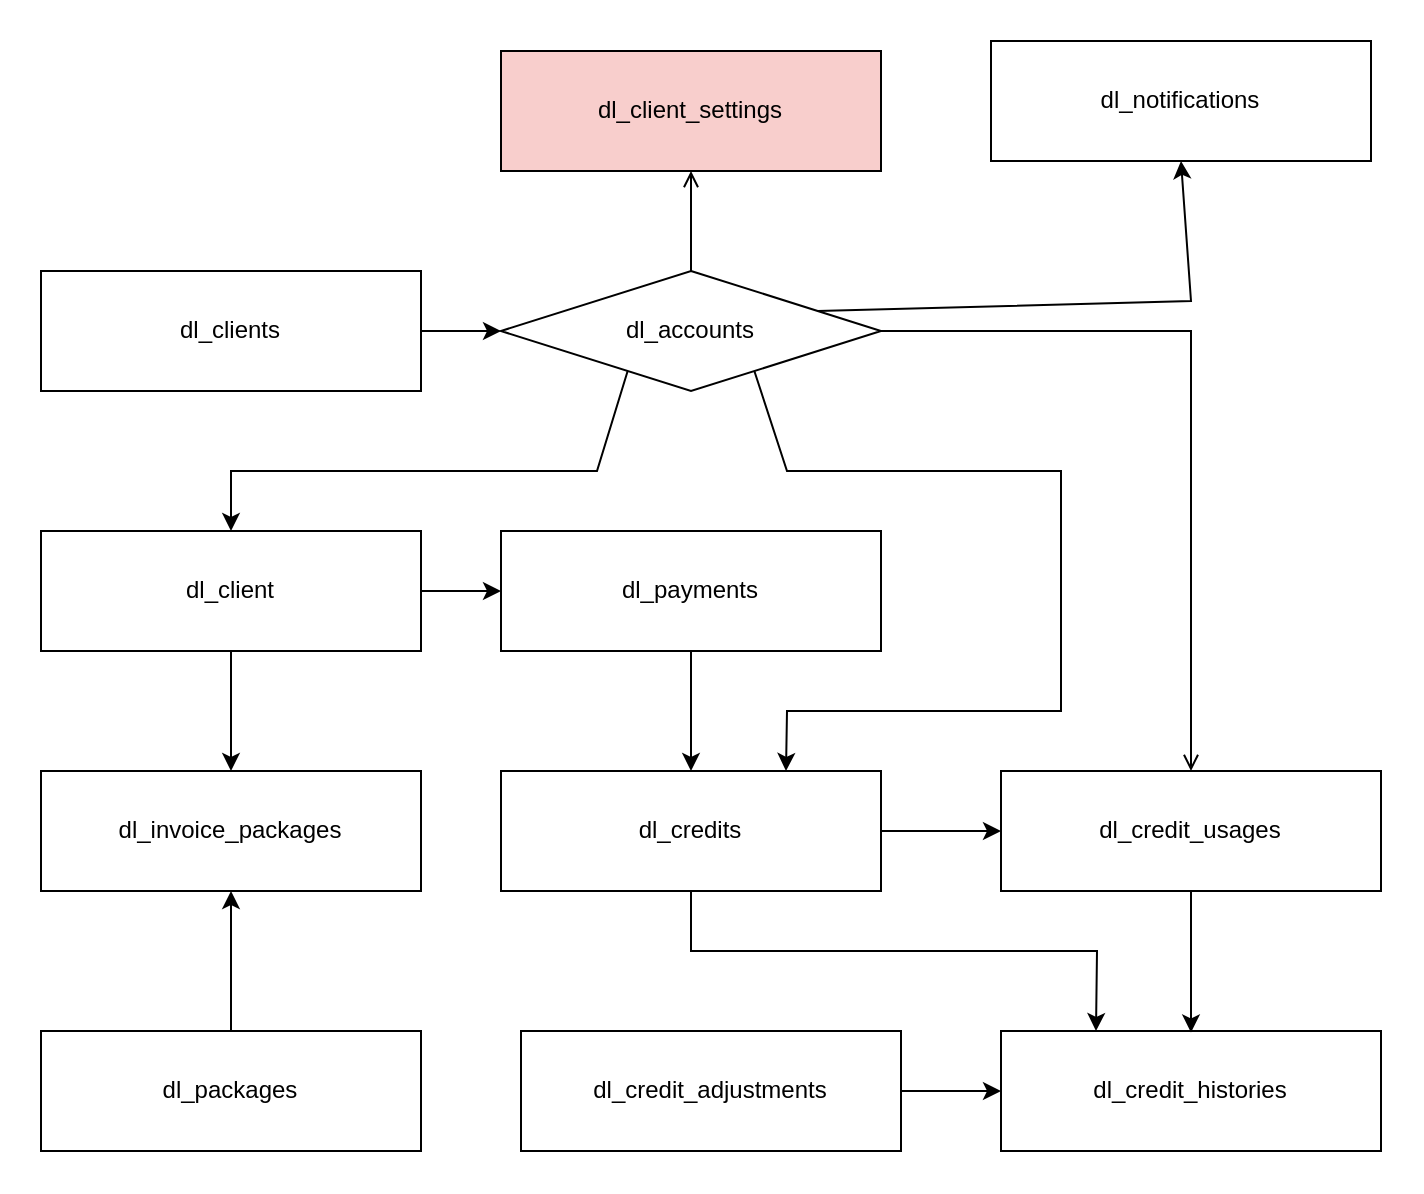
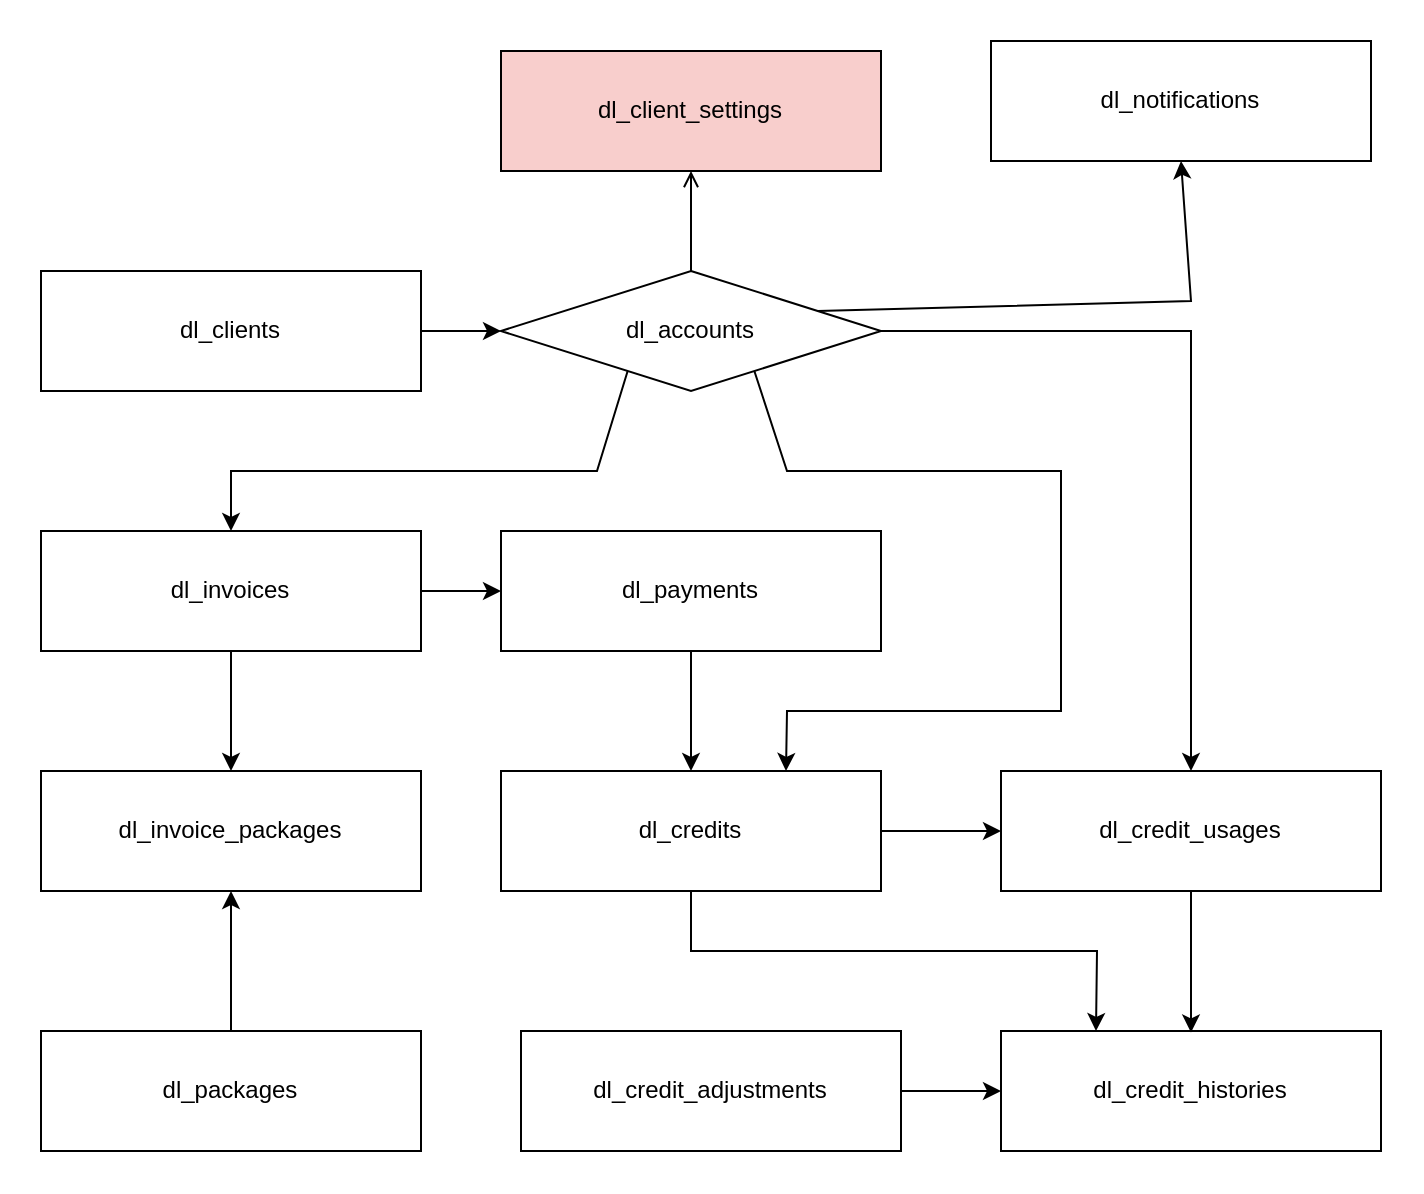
  <mxCell id="0" />
  <mxCell id="1" parent="0" />
  <mxCell id="2" value="dl_client_settings" style="rounded=0;whiteSpace=wrap;html=1;fillColor=#f8cecc;" vertex="1" parent="1"><mxGeometry x="250" y="25" width="190" height="60" as="geometry" /></mxCell>
  <mxCell id="3" value="dl_clients" style="rounded=0;whiteSpace=wrap;html=1;" vertex="1" parent="1"><mxGeometry x="20" y="135" width="190" height="60" as="geometry" /></mxCell>
  <mxCell id="4" value="dl_accounts" style="rhombus;whiteSpace=wrap;html=1;" vertex="1" parent="1"><mxGeometry x="250" y="135" width="190" height="60" as="geometry" /></mxCell>
- <mxCell id="5" value="dl_client" style="rounded=0;whiteSpace=wrap;html=1;" vertex="1" parent="1"><mxGeometry x="20" y="265" width="190" height="60" as="geometry" /></mxCell>
+ <mxCell id="5" value="dl_invoices" style="rounded=0;whiteSpace=wrap;html=1;" vertex="1" parent="1"><mxGeometry x="20" y="265" width="190" height="60" as="geometry" /></mxCell>
  <mxCell id="6" value="dl_payments" style="rounded=0;whiteSpace=wrap;html=1;" vertex="1" parent="1"><mxGeometry x="250" y="265" width="190" height="60" as="geometry" /></mxCell>
  <mxCell id="7" value="dl_invoice_packages" style="rounded=0;whiteSpace=wrap;html=1;" vertex="1" parent="1"><mxGeometry x="20" y="385" width="190" height="60" as="geometry" /></mxCell>
  <mxCell id="8" value="dl_packages" style="rounded=0;whiteSpace=wrap;html=1;" vertex="1" parent="1"><mxGeometry x="20" y="515" width="190" height="60" as="geometry" /></mxCell>
  <mxCell id="9" value="dl_credits" style="rounded=0;whiteSpace=wrap;html=1;" vertex="1" parent="1"><mxGeometry x="250" y="385" width="190" height="60" as="geometry" /></mxCell>
  <mxCell id="10" value="dl_credit_usages" style="rounded=0;whiteSpace=wrap;html=1;" vertex="1" parent="1"><mxGeometry x="500" y="385" width="190" height="60" as="geometry" /></mxCell>
  <mxCell id="11" value="dl_credit_adjustments" style="rounded=0;whiteSpace=wrap;html=1;" vertex="1" parent="1"><mxGeometry x="260" y="515" width="190" height="60" as="geometry" /></mxCell>
  <mxCell id="12" value="dl_credit_histories" style="rounded=0;whiteSpace=wrap;html=1;" vertex="1" parent="1"><mxGeometry x="500" y="515" width="190" height="60" as="geometry" /></mxCell>
  <mxCell id="13" value="" style="endArrow=classic;html=1;rounded=0;exitX=1;exitY=0.5;exitDx=0;exitDy=0;entryX=0;entryY=0.5;entryDx=0;entryDy=0;" edge="1" parent="1" source="3" target="4"><mxGeometry width="50" height="50" relative="1" as="geometry"><mxPoint x="200" y="205" as="sourcePoint" /><mxPoint x="250" y="155" as="targetPoint" /></mxGeometry></mxCell>
  <mxCell id="14" value="" style="endArrow=open;html=1;rounded=0;exitX=0.5;exitY=0;exitDx=0;exitDy=0;entryX=0.5;entryY=1;entryDx=0;entryDy=0;" edge="1" parent="1" source="4" target="2"><mxGeometry width="50" height="50" relative="1" as="geometry"><mxPoint x="300" y="145" as="sourcePoint" /><mxPoint x="350" y="95" as="targetPoint" /></mxGeometry></mxCell>
  <mxCell id="15" value="" style="endArrow=classic;html=1;rounded=0;exitX=0.25;exitY=1;exitDx=0;exitDy=0;entryX=0.5;entryY=0;entryDx=0;entryDy=0;" edge="1" parent="1" source="4" target="5"><mxGeometry width="50" height="50" relative="1" as="geometry"><mxPoint x="60" y="275" as="sourcePoint" /><mxPoint x="110" y="225" as="targetPoint" /><Array as="points"><mxPoint x="298" y="235" /><mxPoint x="115" y="235" /></Array></mxGeometry></mxCell>
- <mxCell id="16" value="" style="endArrow=open;html=1;rounded=0;exitX=1;exitY=0.5;exitDx=0;exitDy=0;entryX=0.5;entryY=0;entryDx=0;entryDy=0;" edge="1" parent="1" source="4" target="10"><mxGeometry width="50" height="50" relative="1" as="geometry"><mxPoint x="490" y="275" as="sourcePoint" /><mxPoint x="540" y="225" as="targetPoint" /><Array as="points"><mxPoint x="595" y="165" /></Array></mxGeometry></mxCell>
+ <mxCell id="16" value="" style="endArrow=classic;html=1;rounded=0;exitX=1;exitY=0.5;exitDx=0;exitDy=0;entryX=0.5;entryY=0;entryDx=0;entryDy=0;" edge="1" parent="1" source="4" target="10"><mxGeometry width="50" height="50" relative="1" as="geometry"><mxPoint x="490" y="275" as="sourcePoint" /><mxPoint x="540" y="225" as="targetPoint" /><Array as="points"><mxPoint x="595" y="165" /></Array></mxGeometry></mxCell>
  <mxCell id="17" value="" style="endArrow=classic;html=1;rounded=0;exitX=1;exitY=0.5;exitDx=0;exitDy=0;entryX=0;entryY=0.5;entryDx=0;entryDy=0;" edge="1" parent="1" source="5" target="6"><mxGeometry width="50" height="50" relative="1" as="geometry"><mxPoint x="190" y="335" as="sourcePoint" /><mxPoint x="240" y="285" as="targetPoint" /></mxGeometry></mxCell>
  <mxCell id="18" value="" style="endArrow=classic;html=1;rounded=0;exitX=0.5;exitY=1;exitDx=0;exitDy=0;" edge="1" parent="1" source="5" target="7"><mxGeometry width="50" height="50" relative="1" as="geometry"><mxPoint x="140" y="395" as="sourcePoint" /><mxPoint x="190" y="345" as="targetPoint" /></mxGeometry></mxCell>
  <mxCell id="19" value="" style="endArrow=classic;html=1;rounded=0;entryX=0.5;entryY=1;entryDx=0;entryDy=0;exitX=0.5;exitY=0;exitDx=0;exitDy=0;" edge="1" parent="1" source="8" target="7"><mxGeometry width="50" height="50" relative="1" as="geometry"><mxPoint x="110" y="515" as="sourcePoint" /><mxPoint x="160" y="465" as="targetPoint" /></mxGeometry></mxCell>
  <mxCell id="20" value="" style="endArrow=classic;html=1;rounded=0;exitX=0.5;exitY=1;exitDx=0;exitDy=0;entryX=0.5;entryY=0;entryDx=0;entryDy=0;" edge="1" parent="1" source="6" target="9"><mxGeometry width="50" height="50" relative="1" as="geometry"><mxPoint x="350" y="375" as="sourcePoint" /><mxPoint x="400" y="325" as="targetPoint" /></mxGeometry></mxCell>
  <mxCell id="21" value="" style="endArrow=classic;html=1;rounded=0;entryX=0;entryY=0.5;entryDx=0;entryDy=0;exitX=1;exitY=0.5;exitDx=0;exitDy=0;" edge="1" parent="1" source="9" target="10"><mxGeometry width="50" height="50" relative="1" as="geometry"><mxPoint x="450" y="435" as="sourcePoint" /><mxPoint x="500" y="385" as="targetPoint" /></mxGeometry></mxCell>
  <mxCell id="22" value="" style="endArrow=classic;html=1;rounded=0;exitX=1;exitY=0.5;exitDx=0;exitDy=0;entryX=0;entryY=0.5;entryDx=0;entryDy=0;" edge="1" parent="1" source="11" target="12"><mxGeometry width="50" height="50" relative="1" as="geometry"><mxPoint x="460" y="575" as="sourcePoint" /><mxPoint x="510" y="525" as="targetPoint" /></mxGeometry></mxCell>
  <mxCell id="23" value="" style="endArrow=classic;html=1;rounded=0;" edge="1" parent="1" source="10"><mxGeometry width="50" height="50" relative="1" as="geometry"><mxPoint x="595" y="495" as="sourcePoint" /><mxPoint x="595" y="515.711" as="targetPoint" /></mxGeometry></mxCell>
  <mxCell id="24" value="" style="endArrow=classic;html=1;rounded=0;exitX=0.5;exitY=1;exitDx=0;exitDy=0;entryX=0.25;entryY=0;entryDx=0;entryDy=0;" edge="1" parent="1" source="9" target="12"><mxGeometry width="50" height="50" relative="1" as="geometry"><mxPoint x="410" y="515" as="sourcePoint" /><mxPoint x="460" y="465" as="targetPoint" /><Array as="points"><mxPoint x="345" y="475" /><mxPoint x="548" y="475" /></Array></mxGeometry></mxCell>
  <mxCell id="25" value="" style="endArrow=classic;html=1;rounded=0;exitX=0.75;exitY=1;exitDx=0;exitDy=0;entryX=0.75;entryY=0;entryDx=0;entryDy=0;" edge="1" parent="1" source="4" target="9"><mxGeometry width="50" height="50" relative="1" as="geometry"><mxPoint x="420" y="265" as="sourcePoint" /><mxPoint x="470" y="215" as="targetPoint" /><Array as="points"><mxPoint x="393" y="235" /><mxPoint x="530" y="235" /><mxPoint x="530" y="355" /><mxPoint x="393" y="355" /></Array></mxGeometry></mxCell>
  <mxCell id="26" value="dl_notifications" style="rounded=0;whiteSpace=wrap;html=1;" vertex="1" parent="1"><mxGeometry x="495" y="20" width="190" height="60" as="geometry" /></mxCell>
  <mxCell id="27" value="" style="endArrow=classic;html=1;rounded=0;exitX=1;exitY=0.25;exitDx=0;exitDy=0;entryX=0.5;entryY=1;entryDx=0;entryDy=0;" edge="1" parent="1" source="4" target="26"><mxGeometry width="50" height="50" relative="1" as="geometry"><mxPoint x="470" y="115" as="sourcePoint" /><mxPoint x="560" y="115" as="targetPoint" /><Array as="points"><mxPoint x="595" y="150" /></Array></mxGeometry></mxCell>
